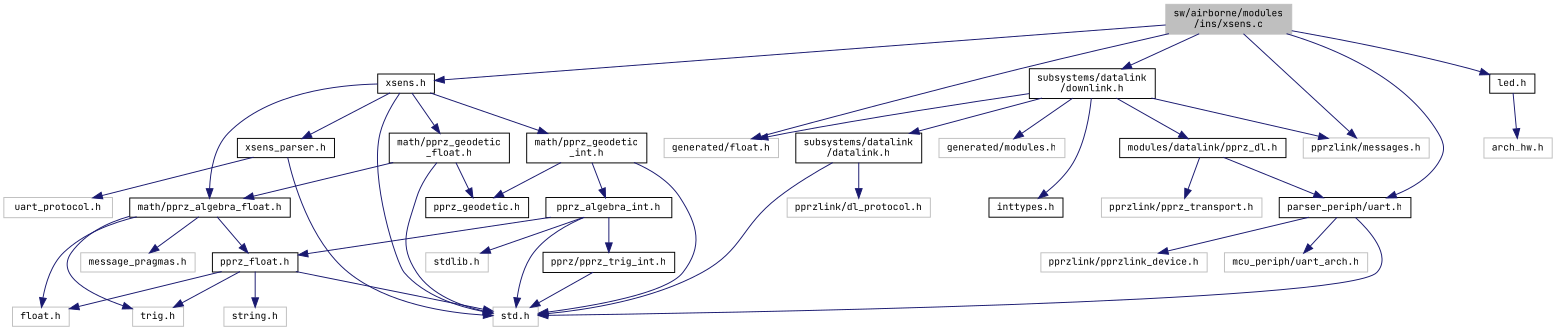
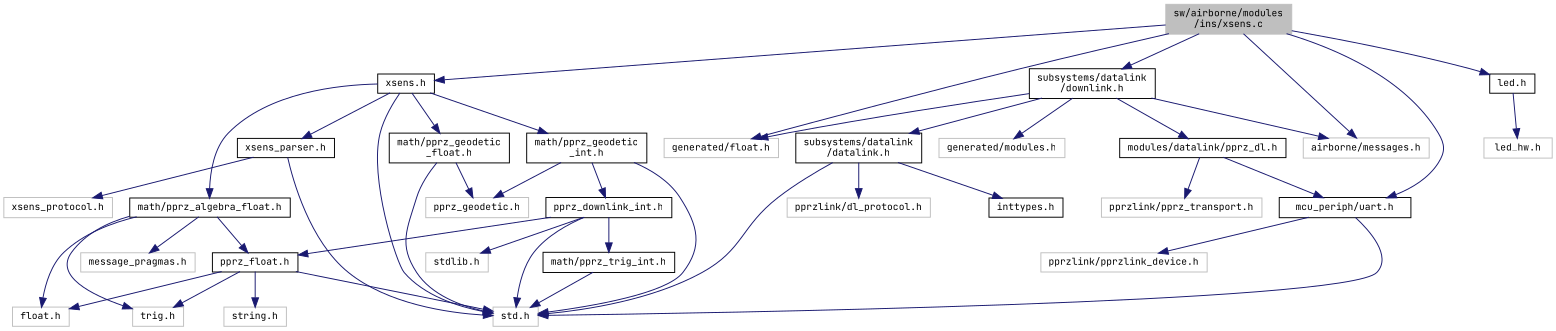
  digraph {
    fontname="JetBrains Mono"
    node [color=grey75 fillcolor=white fontname="JetBrains Mono" fontsize=10 shape=record style=filled]
    edge [color=midnightblue fontname="JetBrains Mono" fontsize=10 labelfontname=FreeSans labelfontsize=10 style=solid]
    n1 [fillcolor=grey75 fontcolor=black height=0.2 label="sw/airborne/modules\l/ins/xsens.c" width=0.4]
    n2 [color=black height=0.2 label="xsens.h" width=0.4]
    n3 [height=0.2 label="generated/float.h" width=0.4]
    n4 [color=black height=0.2 label="led.h" width=0.4]
-   n5 [color=black height=0.2 label="parser_periph/uart.h" width=0.4]
-   n6 [height=0.2 label="pprzlink/messages.h" width=0.4]
+   n5 [color=black height=0.2 label="mcu_periph/uart.h" width=0.4]
+   n6 [height=0.2 label="airborne/messages.h" width=0.4]
    n7 [color=black height=0.2 label="subsystems/datalink\l/downlink.h" width=0.4]
    n8 [height=0.2 label="std.h" width=0.4]
    n9 [color=black height=0.2 label="math/pprz_algebra_float.h" width=0.4]
    n10 [color=black height=0.2 label="math/pprz_geodetic\l_float.h" width=0.4]
    n11 [color=black height=0.2 label="math/pprz_geodetic\l_int.h" width=0.4]
    n12 [color=black height=0.2 label="xsens_parser.h" width=0.4]
-   n13 [height=0.2 label="arch_hw.h" width=0.4]
-   n14 [height=0.2 label="mcu_periph/uart_arch.h" width=0.4]
+   n13 [height=0.2 label="led_hw.h" width=0.4]
    n15 [height=0.2 label="pprzlink/pprzlink_device.h" width=0.4]
    n16 [color=black height=0.2 label="inttypes.h" width=0.4]
    n17 [height=0.2 label="generated/modules.h" width=0.4]
    n18 [color=black height=0.2 label="subsystems/datalink\l/datalink.h" width=0.4]
    n19 [color=black height=0.2 label="modules/datalink/pprz_dl.h" width=0.4]
    n20 [color=black height=0.2 label="pprz_float.h" width=0.4]
    n21 [height=0.2 label="float.h" width=0.4]
    n22 [height=0.2 label="trig.h" width=0.4]
    n23 [height=0.2 label="message_pragmas.h" width=0.4]
-   n24 [color=black height=0.2 label="pprz_geodetic.h" width=0.4]
-   n25 [color=black height=0.2 label="pprz_algebra_int.h" width=0.4]
-   n26 [height=0.2 label="uart_protocol.h" width=0.4]
+   n24 [height=0.2 label="pprz_geodetic.h" width=0.4]
+   n25 [color=black height=0.2 label="pprz_downlink_int.h" width=0.4]
+   n26 [height=0.2 label="xsens_protocol.h" width=0.4]
    n27 [height=0.2 label="string.h" width=0.4]
-   n28 [color=black height=0.2 label="pprz/pprz_trig_int.h" width=0.4]
+   n28 [color=black height=0.2 label="math/pprz_trig_int.h" width=0.4]
    n29 [height=0.2 label="stdlib.h" width=0.4]
    n30 [height=0.2 label="pprzlink/dl_protocol.h" width=0.4]
    n31 [height=0.2 label="pprzlink/pprz_transport.h" width=0.4]
    n1 -> n2
    n1 -> n3
    n1 -> n4
    n1 -> n5
    n1 -> n6
    n1 -> n7
    n2 -> n8
    n2 -> n9
    n2 -> n10
    n2 -> n11
    n2 -> n12
    n4 -> n13
    n5 -> n8
-   n5 -> n14
    n5 -> n15
    n7 -> n3
    n7 -> n6
-   n7 -> n16
+   n18 -> n16
    n7 -> n17
    n7 -> n18
    n7 -> n19
    n9 -> n20
    n9 -> n21
    n9 -> n22
    n9 -> n23
    n10 -> n8
-   n10 -> n9
    n10 -> n24
    n11 -> n8
    n11 -> n24
    n11 -> n25
    n12 -> n8
    n12 -> n26
    n18 -> n8
    n18 -> n30
    n19 -> n5
    n19 -> n31
    n20 -> n8
    n20 -> n21
    n20 -> n22
    n20 -> n27
    n25 -> n8
    n25 -> n20
    n25 -> n28
    n25 -> n29
    n28 -> n8
  }
